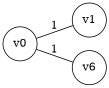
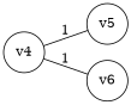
  graph {
    rankdir=LR
    node [shape=circle]
-   n1 [label=v0]
-   n2 [label=v1]
+   n1 [label=v4]
+   n2 [label=v5]
    n3 [label=v6]
    n1 -- n2 [label=1]
    n1 -- n3 [label=1]
  }
